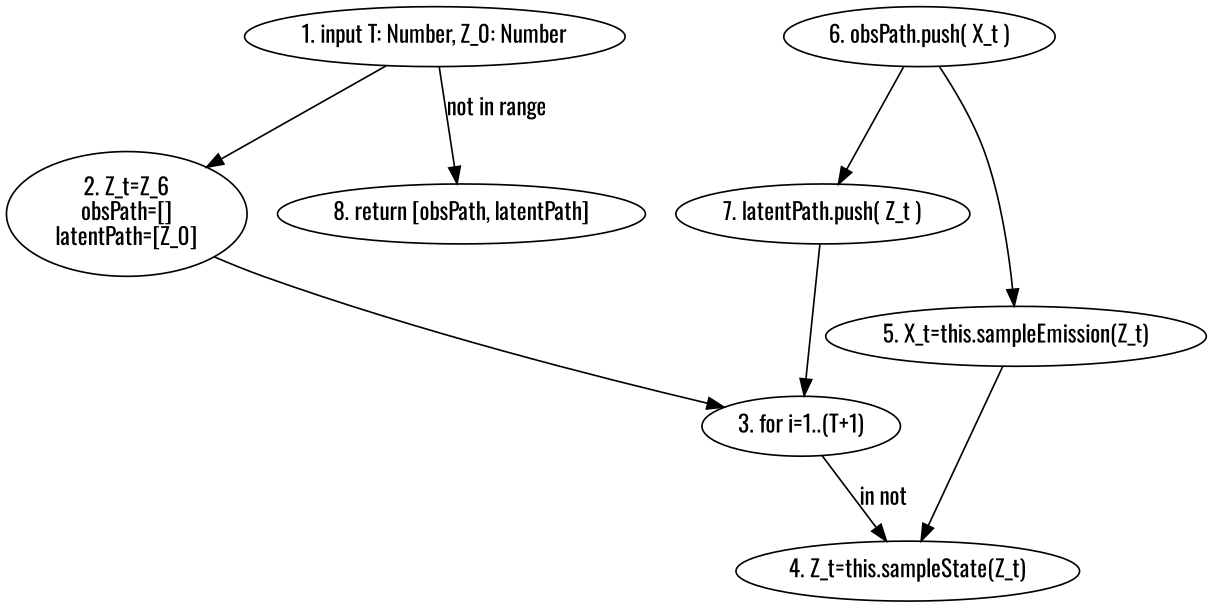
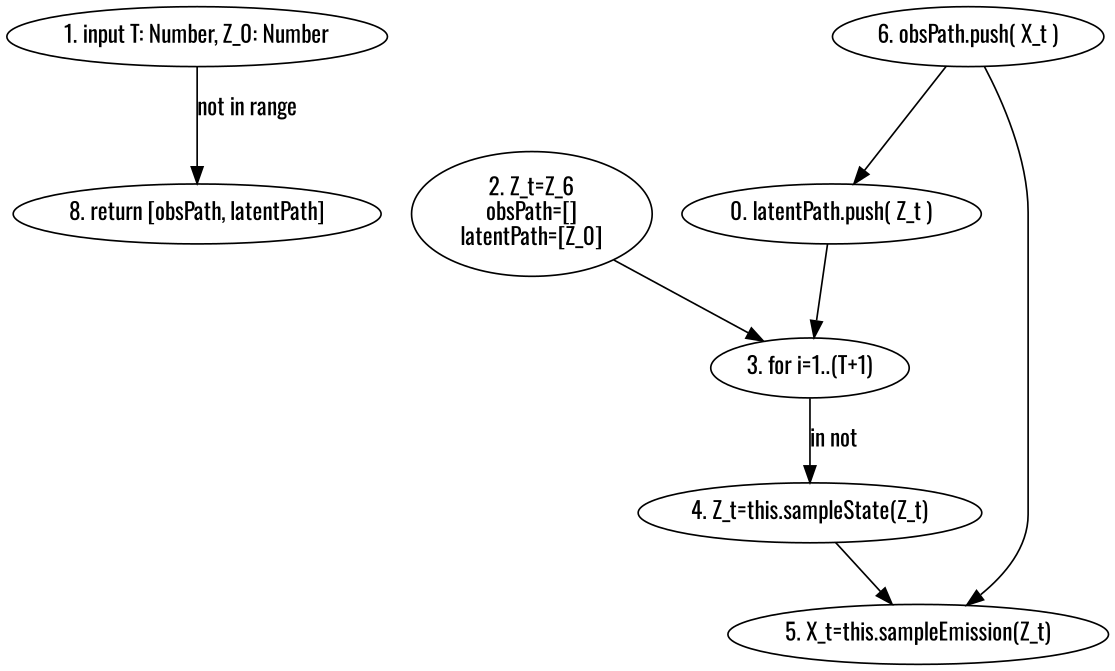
  digraph {
    fontname=Oswald
    node [fontname=Oswald]
    edge [fontname=Oswald]
    n1 [label="1. input T: Number, Z_0: Number"]
    n2 [label="2. Z_t=Z_6\nobsPath=[]\nlatentPath=[Z_0]"]
    n3 [label="8. return [obsPath, latentPath]"]
    n4 [label="3. for i=1..(T+1)"]
    n5 [label="4. Z_t=this.sampleState(Z_t)"]
    n6 [label="5. X_t=this.sampleEmission(Z_t)"]
    n7 [label="6. obsPath.push( X_t )"]
-   n8 [label="7. latentPath.push( Z_t )"]
-   n1 -> n2
+   n8 [label="0. latentPath.push( Z_t )"]
    n1 -> n3 [label="not in range"]
    n2 -> n4
    n4 -> n5 [label="in not"]
-   n6 -> n5
+   n5 -> n6
    n7 -> n6
    n7 -> n8
    n8 -> n4
  }
